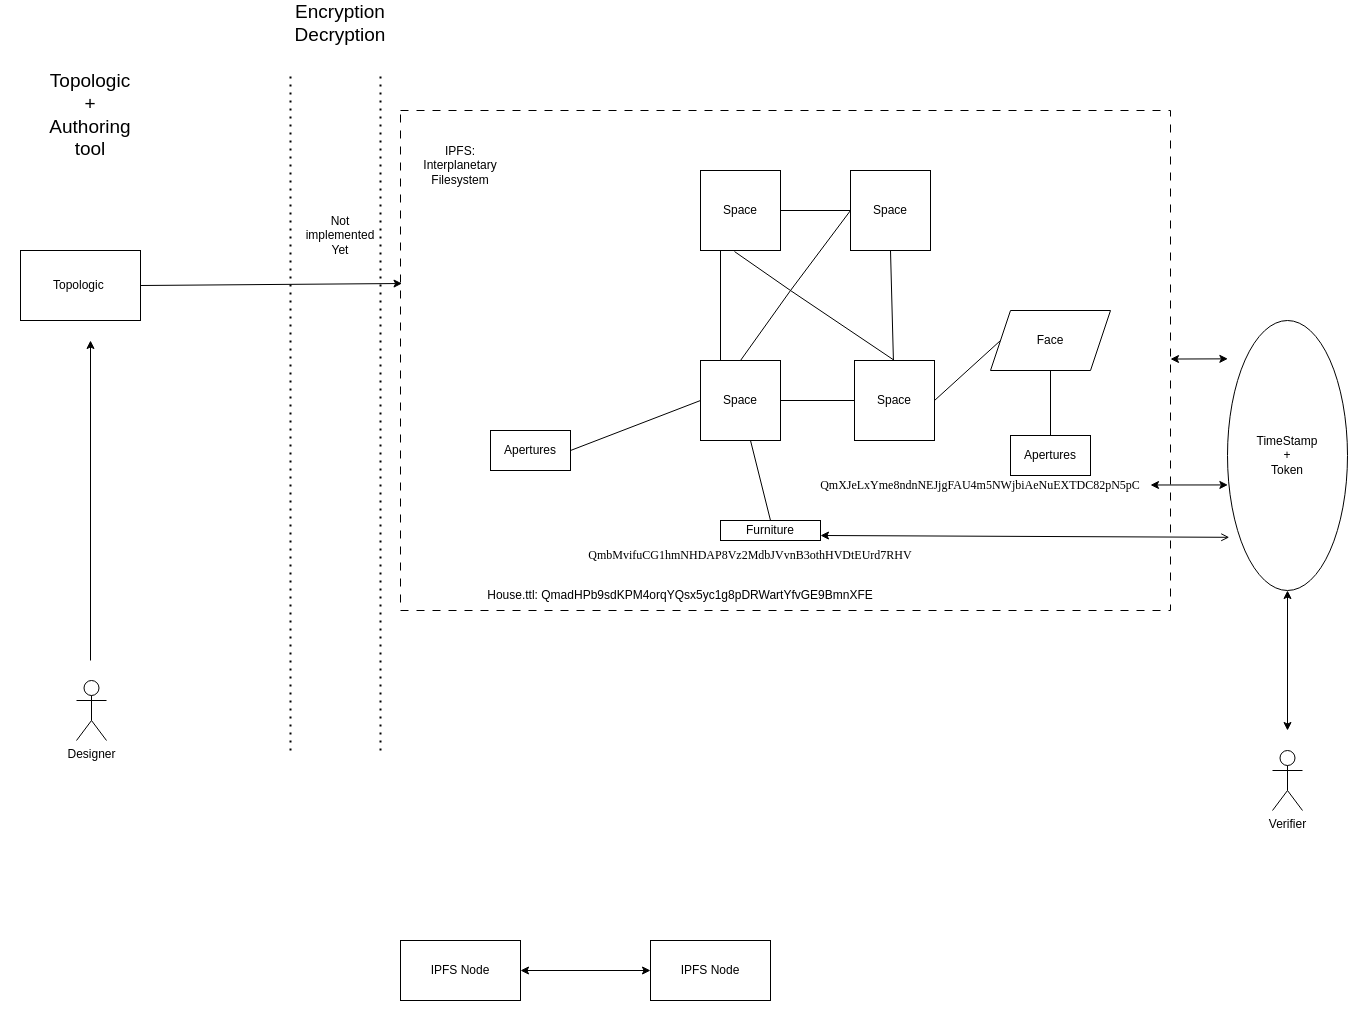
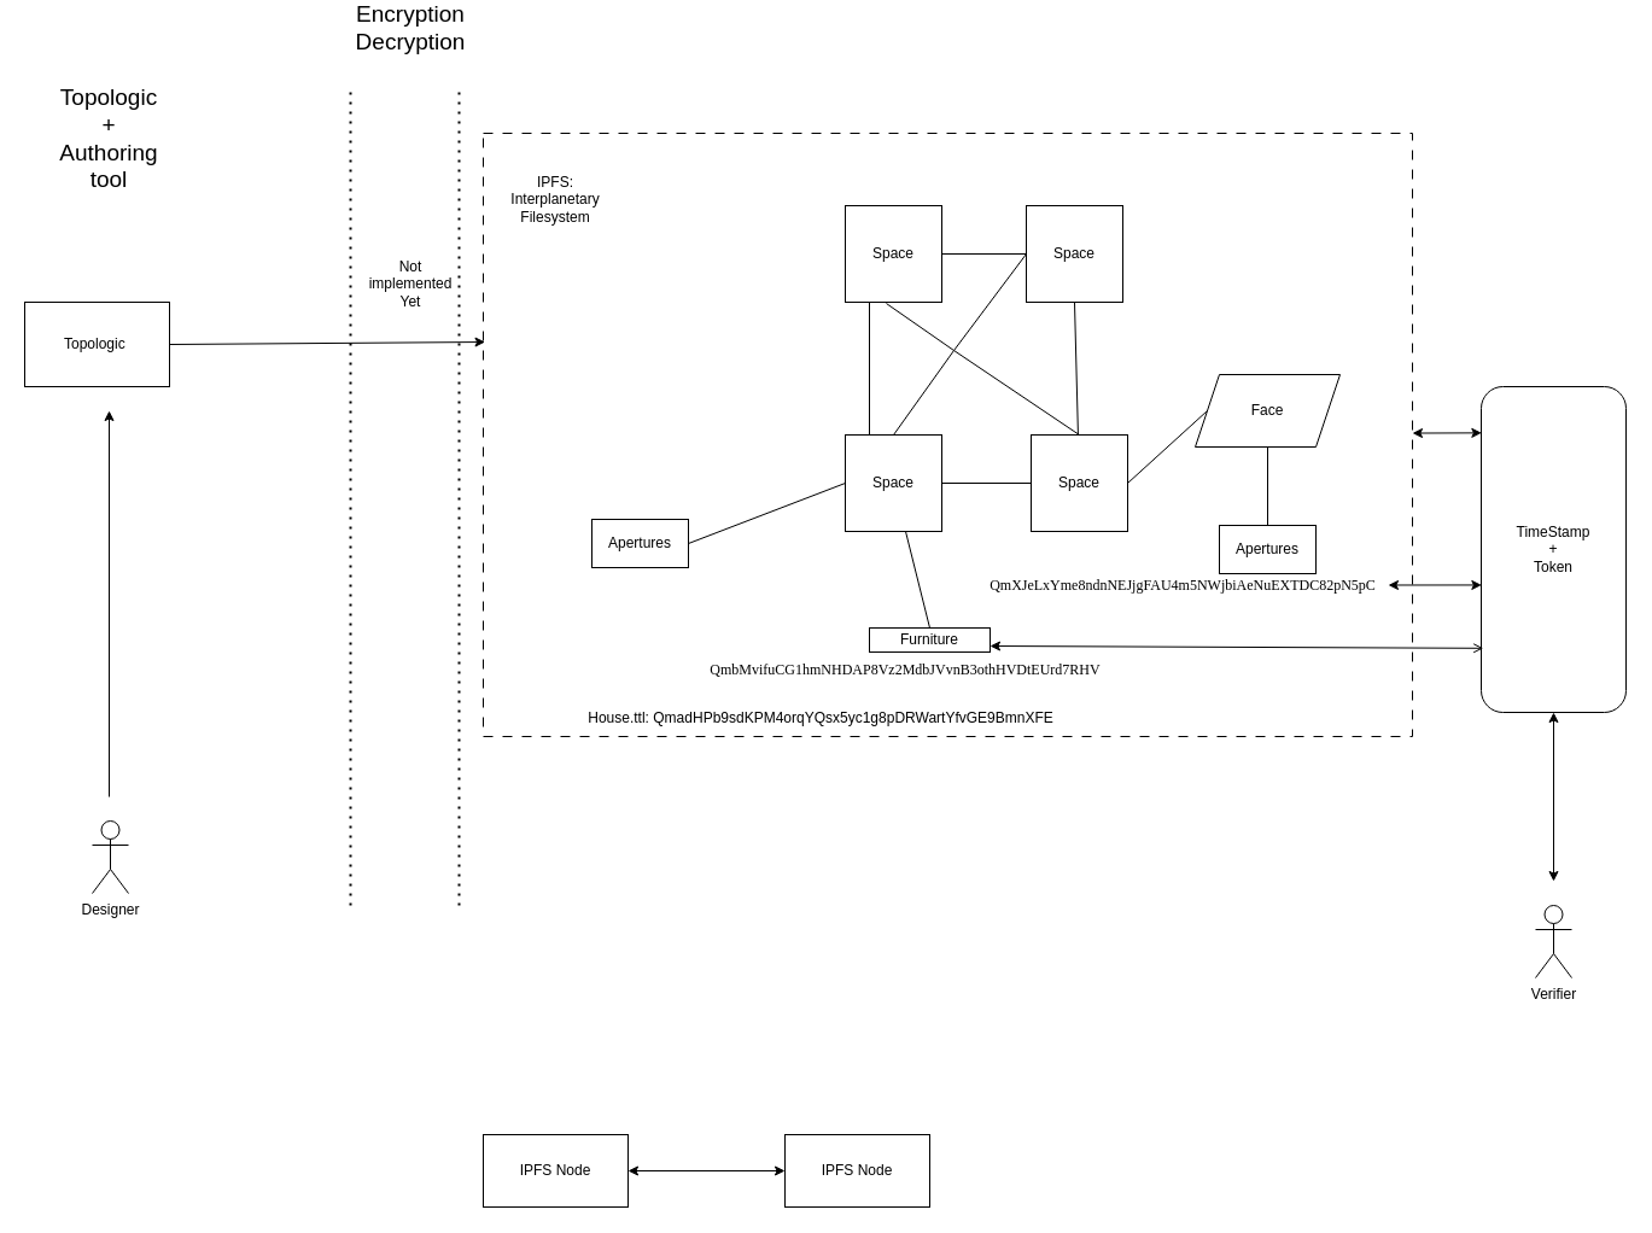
  <mxCell id="0" />
  <mxCell id="1" parent="0" />
  <mxCell id="2" value="" style="rounded=0;whiteSpace=wrap;html=1;dashed=1;dashPattern=8 8;fillColor=none;" vertex="1" parent="1"><mxGeometry x="400" y="110" width="770" height="500" as="geometry" /></mxCell>
  <mxCell id="3" value="Topologic&amp;nbsp;" style="rounded=0;whiteSpace=wrap;html=1;" vertex="1" parent="1"><mxGeometry x="20" y="250" width="120" height="70" as="geometry" /></mxCell>
- <mxCell id="4" value="TimeStamp&lt;div&gt;+&lt;/div&gt;&lt;div&gt;Token&lt;/div&gt;" style="ellipse;whiteSpace=wrap;html=1;" vertex="1" parent="1"><mxGeometry x="1227" y="320" width="120" height="270" as="geometry" /></mxCell>
+ <mxCell id="4" value="TimeStamp&lt;div&gt;+&lt;/div&gt;&lt;div&gt;Token&lt;/div&gt;" style="rounded=1;whiteSpace=wrap;html=1;" vertex="1" parent="1"><mxGeometry x="1227" y="320" width="120" height="270" as="geometry" /></mxCell>
  <mxCell id="5" value="" style="endArrow=none;html=1;rounded=0;entryX=0;entryY=0.5;entryDx=0;entryDy=0;" edge="1" parent="1" target="8"><mxGeometry width="50" height="50" relative="1" as="geometry"><mxPoint x="790" y="290" as="sourcePoint" /><mxPoint x="840" y="240" as="targetPoint" /></mxGeometry></mxCell>
  <mxCell id="6" value="" style="endArrow=none;html=1;rounded=0;exitX=0.5;exitY=0;exitDx=0;exitDy=0;" edge="1" parent="1" source="14"><mxGeometry width="50" height="50" relative="1" as="geometry"><mxPoint x="750" y="390" as="sourcePoint" /><mxPoint x="790" y="290" as="targetPoint" /></mxGeometry></mxCell>
  <mxCell id="7" value="" style="endArrow=none;html=1;rounded=0;entryX=0.5;entryY=0;entryDx=0;entryDy=0;" edge="1" parent="1" target="11"><mxGeometry width="50" height="50" relative="1" as="geometry"><mxPoint x="790" y="290" as="sourcePoint" /><mxPoint x="832" y="350" as="targetPoint" /></mxGeometry></mxCell>
  <mxCell id="8" value="Space" style="whiteSpace=wrap;html=1;aspect=fixed;" vertex="1" parent="1"><mxGeometry x="850" y="170" width="80" height="80" as="geometry" /></mxCell>
  <mxCell id="9" value="Space" style="whiteSpace=wrap;html=1;aspect=fixed;" vertex="1" parent="1"><mxGeometry x="700" y="170" width="80" height="80" as="geometry" /></mxCell>
  <mxCell id="10" value="" style="endArrow=none;html=1;rounded=0;entryX=0.425;entryY=1.013;entryDx=0;entryDy=0;entryPerimeter=0;" edge="1" parent="1" target="9"><mxGeometry width="50" height="50" relative="1" as="geometry"><mxPoint x="790" y="290" as="sourcePoint" /><mxPoint x="960" y="390" as="targetPoint" /></mxGeometry></mxCell>
  <mxCell id="11" value="Space" style="whiteSpace=wrap;html=1;aspect=fixed;" vertex="1" parent="1"><mxGeometry x="854" y="360" width="80" height="80" as="geometry" /></mxCell>
  <mxCell id="12" value="" style="endArrow=none;html=1;rounded=0;exitX=1;exitY=0.5;exitDx=0;exitDy=0;" edge="1" parent="1" source="9" target="8"><mxGeometry width="50" height="50" relative="1" as="geometry"><mxPoint x="910" y="440" as="sourcePoint" /><mxPoint x="960" y="390" as="targetPoint" /></mxGeometry></mxCell>
  <mxCell id="13" value="" style="endArrow=none;html=1;rounded=0;entryX=0.5;entryY=1;entryDx=0;entryDy=0;" edge="1" parent="1" source="11" target="8"><mxGeometry width="50" height="50" relative="1" as="geometry"><mxPoint x="910" y="440" as="sourcePoint" /><mxPoint x="960" y="390" as="targetPoint" /></mxGeometry></mxCell>
  <mxCell id="14" value="Space" style="whiteSpace=wrap;html=1;aspect=fixed;" vertex="1" parent="1"><mxGeometry x="700" y="360" width="80" height="80" as="geometry" /></mxCell>
  <mxCell id="15" value="" style="endArrow=none;html=1;rounded=0;entryX=0.25;entryY=1;entryDx=0;entryDy=0;exitX=0.25;exitY=0;exitDx=0;exitDy=0;" edge="1" parent="1" source="14" target="9"><mxGeometry width="50" height="50" relative="1" as="geometry"><mxPoint x="910" y="440" as="sourcePoint" /><mxPoint x="960" y="390" as="targetPoint" /></mxGeometry></mxCell>
  <mxCell id="16" value="" style="endArrow=none;html=1;rounded=0;exitX=1;exitY=0.5;exitDx=0;exitDy=0;entryX=0;entryY=0.5;entryDx=0;entryDy=0;" edge="1" parent="1" source="14" target="11"><mxGeometry width="50" height="50" relative="1" as="geometry"><mxPoint x="910" y="440" as="sourcePoint" /><mxPoint x="960" y="390" as="targetPoint" /></mxGeometry></mxCell>
  <mxCell id="17" value="" style="endArrow=classic;html=1;rounded=0;exitX=1;exitY=0.5;exitDx=0;exitDy=0;entryX=0.002;entryY=0.346;entryDx=0;entryDy=0;entryPerimeter=0;" edge="1" parent="1" source="3" target="2"><mxGeometry width="50" height="50" relative="1" as="geometry"><mxPoint x="634.5" y="450" as="sourcePoint" /><mxPoint x="404.5" y="310" as="targetPoint" /></mxGeometry></mxCell>
  <mxCell id="18" value="" style="endArrow=none;html=1;rounded=0;entryX=0;entryY=0.5;entryDx=0;entryDy=0;exitX=1;exitY=0.5;exitDx=0;exitDy=0;" edge="1" parent="1" source="20" target="14"><mxGeometry width="50" height="50" relative="1" as="geometry"><mxPoint x="628" y="454" as="sourcePoint" /><mxPoint x="610" y="375" as="targetPoint" /></mxGeometry></mxCell>
  <mxCell id="19" value="" style="endArrow=none;html=1;rounded=0;exitX=0.5;exitY=0;exitDx=0;exitDy=0;" edge="1" parent="1" source="22" target="14"><mxGeometry width="50" height="50" relative="1" as="geometry"><mxPoint x="689.04" y="530" as="sourcePoint" /><mxPoint x="880" y="350" as="targetPoint" /></mxGeometry></mxCell>
  <mxCell id="20" value="Apertures" style="rounded=0;whiteSpace=wrap;html=1;" vertex="1" parent="1"><mxGeometry x="490" y="430" width="80" height="40" as="geometry" /></mxCell>
  <mxCell id="21" value="IPFS: Interplanetary Filesystem" style="text;html=1;align=center;verticalAlign=middle;whiteSpace=wrap;rounded=0;" vertex="1" parent="1"><mxGeometry x="430" width="60" height="30" as="geometry" y="150" /></mxCell>
  <mxCell id="22" value="Furniture" style="rounded=0;whiteSpace=wrap;html=1;" vertex="1" parent="1"><mxGeometry x="720" y="520" width="100" height="20" as="geometry" /></mxCell>
  <mxCell id="23" value="&lt;font style=&quot;font-size: 12px;&quot; face=&quot;Helvetica&quot;&gt;House.ttl:&amp;nbsp;&lt;span style=&quot;text-align: start; white-space: pre;&quot;&gt;QmadHPb9sdKPM4orqYQsx5yc1g8pDRWartYfvGE9BmnXFE&lt;/span&gt;&lt;/font&gt;" style="text;html=1;align=center;verticalAlign=middle;whiteSpace=wrap;rounded=0;" vertex="1" parent="1"><mxGeometry x="650" y="580" width="60" height="30" as="geometry" /></mxCell>
  <mxCell id="24" value="&lt;span style=&quot;font-family: Times; text-align: start; white-space: pre;&quot;&gt;&lt;font style=&quot;font-size: 12px;&quot;&gt;QmXJeLxYme8ndnNEJjgFAU4m5NWjbiAeNuEXTDC82pN5pC&lt;/font&gt;&lt;/span&gt;" style="text;html=1;align=center;verticalAlign=middle;whiteSpace=wrap;rounded=0;" vertex="1" parent="1"><mxGeometry x="950" y="470" width="60" height="30" as="geometry" /></mxCell>
  <mxCell id="25" value="&lt;span style=&quot;font-family: Times; text-align: start; white-space: pre;&quot;&gt;&lt;font style=&quot;font-size: 12px;&quot;&gt;QmbMvifuCG1hmNHDAP8Vz2MdbJVvnB3othHVDtEUrd7RHV&lt;/font&gt;&lt;/span&gt;" style="text;html=1;align=center;verticalAlign=middle;whiteSpace=wrap;rounded=0;" vertex="1" parent="1"><mxGeometry x="720" y="540" width="60" height="30" as="geometry" /></mxCell>
  <mxCell id="26" value="Apertures" style="rounded=0;whiteSpace=wrap;html=1;" vertex="1" parent="1"><mxGeometry x="1010" y="435" width="80" height="40" as="geometry" /></mxCell>
  <mxCell id="27" value="" style="endArrow=none;html=1;rounded=0;entryX=0.5;entryY=1;entryDx=0;entryDy=0;exitX=0.5;exitY=0;exitDx=0;exitDy=0;" edge="1" parent="1" source="26" target="33"><mxGeometry width="50" height="50" relative="1" as="geometry"><mxPoint x="850" y="470" as="sourcePoint" /><mxPoint x="900" y="420" as="targetPoint" /></mxGeometry></mxCell>
  <mxCell id="28" value="" style="endArrow=classic;html=1;rounded=0;startArrow=classic;startFill=1;entryX=0.003;entryY=0.609;entryDx=0;entryDy=0;entryPerimeter=0;" edge="1" parent="1" target="4"><mxGeometry width="50" height="50" relative="1" as="geometry"><mxPoint x="1150" y="484.5" as="sourcePoint" /><mxPoint x="1410" y="484.5" as="targetPoint" /></mxGeometry></mxCell>
  <mxCell id="29" value="" style="endArrow=open;html=1;rounded=0;exitX=1;exitY=0.75;exitDx=0;exitDy=0;startArrow=classic;startFill=1;entryX=0.015;entryY=0.803;entryDx=0;entryDy=0;entryPerimeter=0;" edge="1" parent="1" source="22" target="4"><mxGeometry width="50" height="50" relative="1" as="geometry"><mxPoint x="1080" y="470" as="sourcePoint" /><mxPoint x="1410" y="540" as="targetPoint" /></mxGeometry></mxCell>
  <mxCell id="30" value="" style="endArrow=classic;html=1;rounded=0;startArrow=classic;startFill=1;entryX=0.003;entryY=0.142;entryDx=0;entryDy=0;entryPerimeter=0;" edge="1" parent="1" source="2" target="4"><mxGeometry width="50" height="50" relative="1" as="geometry"><mxPoint x="1080" y="470" as="sourcePoint" /><mxPoint x="1410" y="360" as="targetPoint" /></mxGeometry></mxCell>
  <mxCell id="31" value="Designer" style="shape=umlActor;verticalLabelPosition=bottom;verticalAlign=top;html=1;outlineConnect=0;" vertex="1" parent="1"><mxGeometry x="76" y="680" width="30" height="60" as="geometry" /></mxCell>
  <mxCell id="32" value="Verifier" style="shape=umlActor;verticalLabelPosition=bottom;verticalAlign=top;html=1;outlineConnect=0;" vertex="1" parent="1"><mxGeometry x="1272" y="750" width="30" height="60" as="geometry" /></mxCell>
  <mxCell id="33" value="Face" style="shape=parallelogram;perimeter=parallelogramPerimeter;whiteSpace=wrap;html=1;fixedSize=1;" vertex="1" parent="1"><mxGeometry x="990" y="310" width="120" height="60" as="geometry" /></mxCell>
  <mxCell id="34" value="" style="endArrow=none;html=1;rounded=0;exitX=1;exitY=0.5;exitDx=0;exitDy=0;entryX=0;entryY=0.5;entryDx=0;entryDy=0;" edge="1" parent="1" source="11" target="33"><mxGeometry width="50" height="50" relative="1" as="geometry"><mxPoint x="1090" y="440" as="sourcePoint" /><mxPoint x="1140" y="390" as="targetPoint" /></mxGeometry></mxCell>
  <mxCell id="35" value="" style="endArrow=none;dashed=1;html=1;dashPattern=1 3;strokeWidth=2;rounded=0;" edge="1" parent="1"><mxGeometry width="50" height="50" relative="1" as="geometry"><mxPoint x="290" y="750" as="sourcePoint" /><mxPoint x="290" y="70" as="targetPoint" /></mxGeometry></mxCell>
  <mxCell id="36" value="Topologic&lt;div style=&quot;font-size: 19px;&quot;&gt;+ Authoring tool&lt;/div&gt;" style="text;html=1;align=center;verticalAlign=middle;whiteSpace=wrap;rounded=0;fontSize=19;" vertex="1" parent="1"><mxGeometry x="60" y="100" width="60" height="30" as="geometry" /></mxCell>
  <mxCell id="37" value="" style="endArrow=none;dashed=1;html=1;dashPattern=1 3;strokeWidth=2;rounded=0;" edge="1" parent="1"><mxGeometry width="50" height="50" relative="1" as="geometry"><mxPoint x="380" y="750" as="sourcePoint" /><mxPoint x="380" y="70" as="targetPoint" /></mxGeometry></mxCell>
  <mxCell id="38" value="Encryption&lt;div&gt;Decryption&lt;/div&gt;&lt;div&gt;&lt;br&gt;&lt;/div&gt;" style="text;html=1;align=center;verticalAlign=middle;whiteSpace=wrap;rounded=0;fontSize=19;" vertex="1" parent="1"><mxGeometry x="310" y="20" width="60" height="30" as="geometry" /></mxCell>
  <mxCell id="39" value="" style="endArrow=classic;html=1;rounded=0;" edge="1" parent="1"><mxGeometry width="50" height="50" relative="1" as="geometry"><mxPoint x="90" y="660" as="sourcePoint" /><mxPoint x="90" y="340" as="targetPoint" /></mxGeometry></mxCell>
  <mxCell id="40" value="" style="endArrow=classic;startArrow=classic;html=1;rounded=0;entryX=0.5;entryY=1;entryDx=0;entryDy=0;" edge="1" parent="1" target="4"><mxGeometry width="50" height="50" relative="1" as="geometry"><mxPoint x="1287" y="730" as="sourcePoint" /><mxPoint x="1197" y="640" as="targetPoint" /></mxGeometry></mxCell>
  <mxCell id="41" value="Not implemented Yet" style="text;html=1;align=center;verticalAlign=middle;whiteSpace=wrap;rounded=0;" vertex="1" parent="1"><mxGeometry x="310" y="220" width="60" height="30" as="geometry" /></mxCell>
  <mxCell id="42" value="IPFS Node" style="rounded=0;whiteSpace=wrap;html=1;" vertex="1" parent="1"><mxGeometry x="400" y="940" width="120" height="60" as="geometry" /></mxCell>
  <mxCell id="43" value="IPFS Node" style="rounded=0;whiteSpace=wrap;html=1;" vertex="1" parent="1"><mxGeometry x="650" y="940" width="120" height="60" as="geometry" /></mxCell>
  <mxCell id="44" value="" style="endArrow=classic;startArrow=classic;html=1;rounded=0;exitX=1;exitY=0.5;exitDx=0;exitDy=0;entryX=0;entryY=0.5;entryDx=0;entryDy=0;" edge="1" parent="1" source="42" target="43"><mxGeometry width="50" height="50" relative="1" as="geometry"><mxPoint x="640" y="840" as="sourcePoint" /><mxPoint x="690" y="790" as="targetPoint" /></mxGeometry></mxCell>
